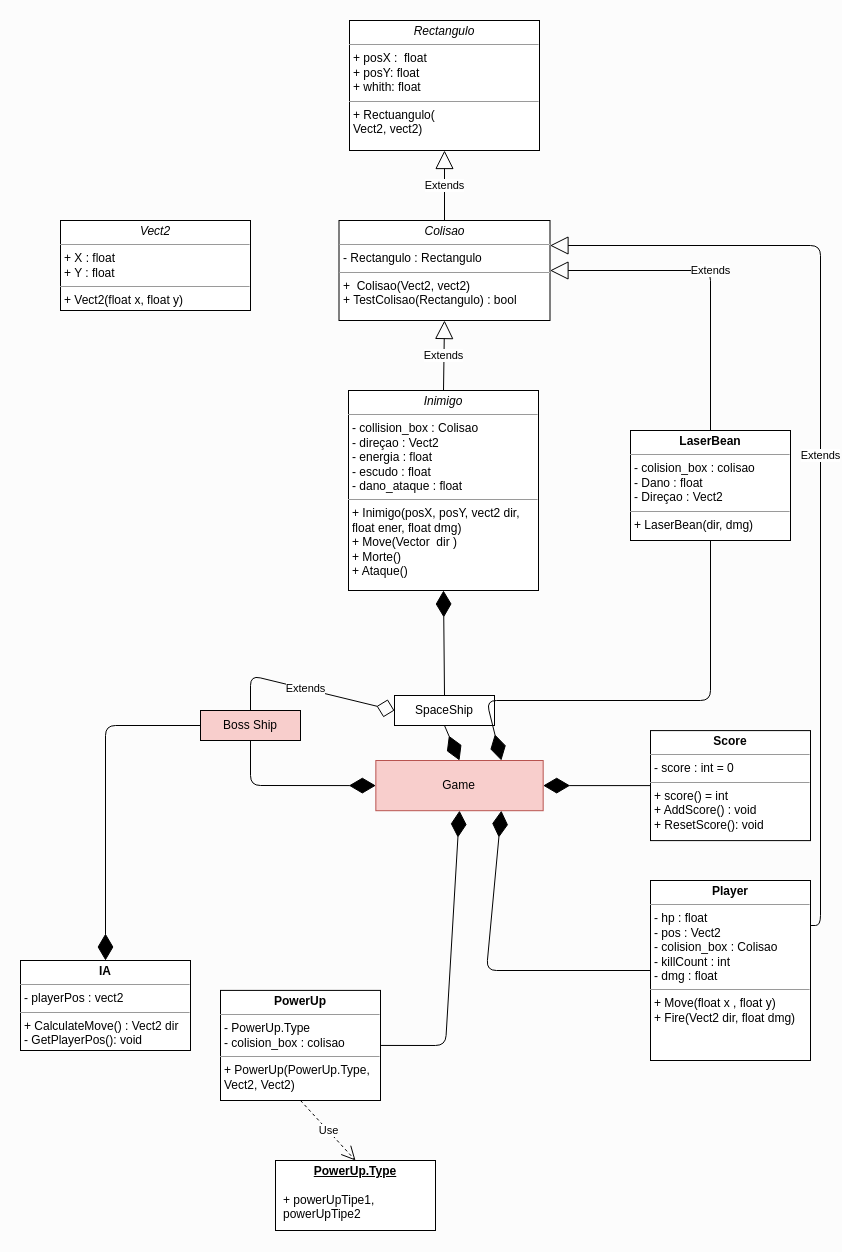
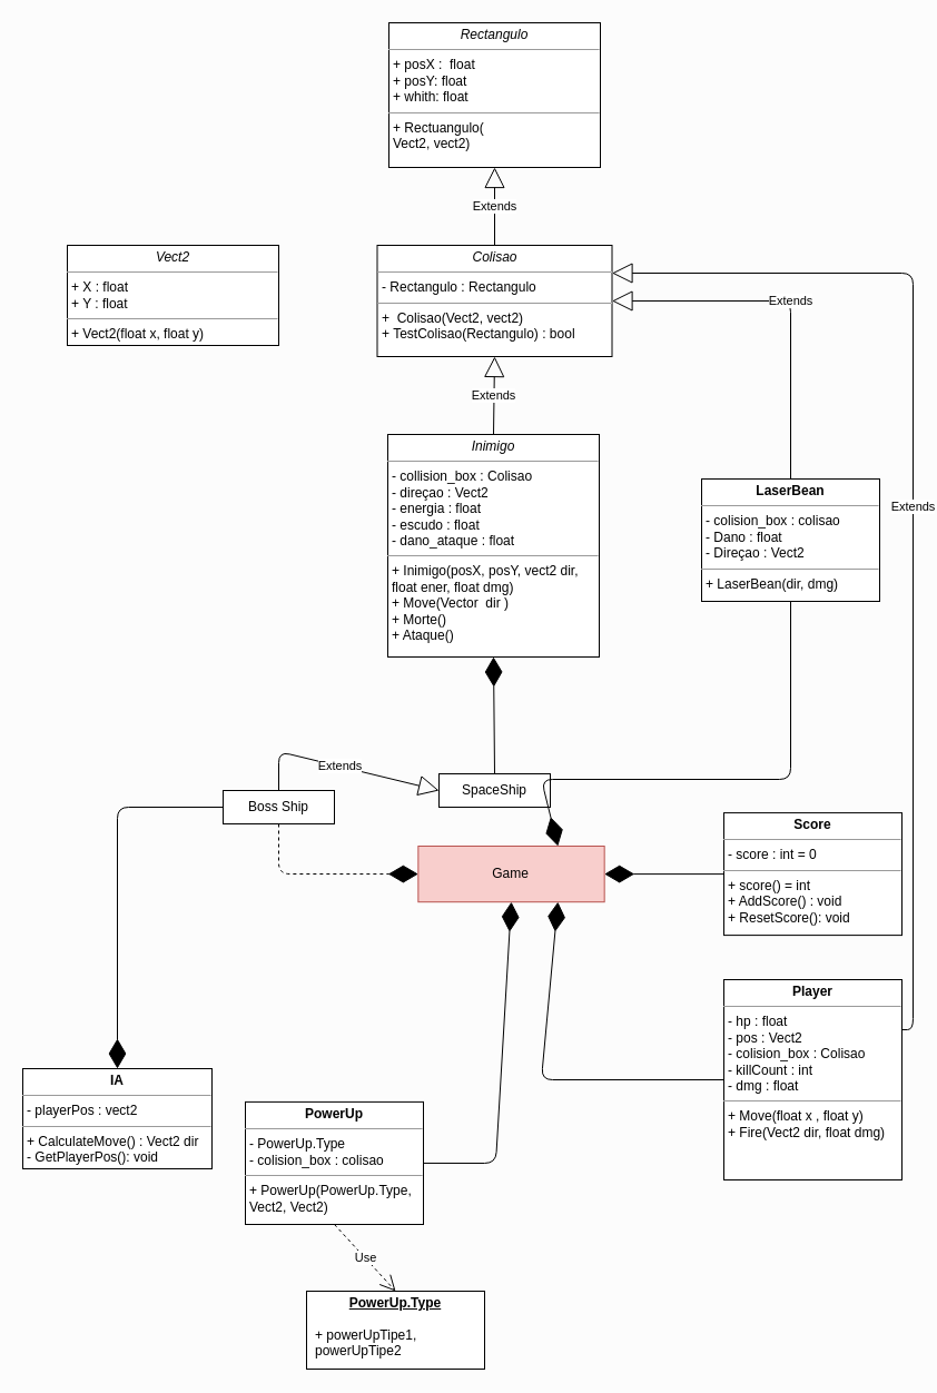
  <mxCell id="0" />
  <mxCell id="1" parent="0" />
  <mxCell id="2" value="SpaceShip" style="rounded=0;whiteSpace=wrap;html=1;" vertex="1" parent="1"><mxGeometry x="394" y="695" width="100" height="30" as="geometry" /></mxCell>
  <mxCell id="3" value="&lt;p style=&quot;margin: 0px ; margin-top: 4px ; text-align: center&quot;&gt;&lt;i&gt;Inimigo&lt;/i&gt;&lt;/p&gt;&lt;hr size=&quot;1&quot;&gt;&lt;p style=&quot;margin: 0px ; margin-left: 4px&quot;&gt;- collision_box : Colisao&lt;br&gt;- direçao : Vect2&lt;/p&gt;&lt;p style=&quot;margin: 0px ; margin-left: 4px&quot;&gt;- energia : float&lt;/p&gt;&lt;p style=&quot;margin: 0px ; margin-left: 4px&quot;&gt;- escudo : float&lt;/p&gt;&lt;p style=&quot;margin: 0px ; margin-left: 4px&quot;&gt;- dano_ataque : float&lt;/p&gt;&lt;hr size=&quot;1&quot;&gt;&lt;p style=&quot;margin: 0px ; margin-left: 4px&quot;&gt;+ Inimigo(posX, posY, vect2 dir,&lt;/p&gt;&lt;p style=&quot;margin: 0px ; margin-left: 4px&quot;&gt;float ener, float dmg)&lt;/p&gt;&lt;p style=&quot;margin: 0px ; margin-left: 4px&quot;&gt;+ Move(Vector&amp;nbsp; dir )&lt;br&gt;+ Morte()&lt;/p&gt;&lt;p style=&quot;margin: 0px ; margin-left: 4px&quot;&gt;+ Ataque()&lt;/p&gt;" style="verticalAlign=top;align=left;overflow=fill;fontSize=12;fontFamily=Helvetica;html=1;" vertex="1" parent="1"><mxGeometry x="348" y="390" width="190" height="200" as="geometry" /></mxCell>
  <mxCell id="4" value="&lt;p style=&quot;margin: 0px ; margin-top: 4px ; text-align: center&quot;&gt;&lt;i&gt;Colisao&lt;/i&gt;&lt;/p&gt;&lt;hr size=&quot;1&quot;&gt;&lt;p style=&quot;margin: 0px ; margin-left: 4px&quot;&gt;- Rectangulo : Rectangulo&lt;br&gt;&lt;/p&gt;&lt;hr size=&quot;1&quot;&gt;&lt;p style=&quot;margin: 0px ; margin-left: 4px&quot;&gt;+&amp;nbsp; Colisao(Vect2, vect2)&lt;/p&gt;&lt;p style=&quot;margin: 0px ; margin-left: 4px&quot;&gt;+ TestColisao(Rectangulo) : bool&lt;br&gt;&lt;br&gt;&lt;/p&gt;" style="verticalAlign=top;align=left;overflow=fill;fontSize=12;fontFamily=Helvetica;html=1;" vertex="1" parent="1"><mxGeometry x="338.5" y="220" width="211" height="100" as="geometry" /></mxCell>
  <mxCell id="5" value="" style="endArrow=diamondThin;endFill=1;endSize=24;html=1;entryX=0.5;entryY=1;entryDx=0;entryDy=0;exitX=0.5;exitY=0;exitDx=0;exitDy=0;" edge="1" parent="1" source="2" target="3"><mxGeometry width="160" relative="1" as="geometry"><mxPoint x="430" y="750" as="sourcePoint" /><mxPoint x="590" y="750" as="targetPoint" /></mxGeometry></mxCell>
  <mxCell id="6" value="&lt;p style=&quot;margin: 0px ; margin-top: 4px ; text-align: center&quot;&gt;&lt;i&gt;Rectangulo&lt;/i&gt;&lt;/p&gt;&lt;hr size=&quot;1&quot;&gt;&lt;p style=&quot;margin: 0px ; margin-left: 4px&quot;&gt;+ posX :&amp;nbsp; float&lt;br&gt;+ posY: float&lt;/p&gt;&lt;p style=&quot;margin: 0px ; margin-left: 4px&quot;&gt;+ whith: float&lt;/p&gt;&lt;hr size=&quot;1&quot;&gt;&lt;p style=&quot;margin: 0px ; margin-left: 4px&quot;&gt;+ Rectuangulo(&lt;/p&gt;&lt;p style=&quot;margin: 0px ; margin-left: 4px&quot;&gt;Vect2, vect2)&lt;br&gt;&lt;br&gt;&lt;/p&gt;" style="verticalAlign=top;align=left;overflow=fill;fontSize=12;fontFamily=Helvetica;html=1;" vertex="1" parent="1"><mxGeometry x="349" y="20" width="190" height="130" as="geometry" /></mxCell>
  <mxCell id="7" value="Extends" style="endArrow=block;endSize=16;endFill=0;html=1;entryX=1;entryY=0.5;entryDx=0;entryDy=0;exitX=0.5;exitY=0;exitDx=0;exitDy=0;" edge="1" parent="1" source="20" target="4"><mxGeometry width="160" relative="1" as="geometry"><mxPoint x="640" y="420" as="sourcePoint" /><mxPoint x="800" y="420" as="targetPoint" /><Array as="points"><mxPoint x="710" y="270" /></Array></mxGeometry></mxCell>
  <mxCell id="8" value="Game" style="rounded=0;whiteSpace=wrap;html=1;fillColor=#f8cecc;strokeColor=#b85450;" vertex="1" parent="1"><mxGeometry x="375.34" y="760" width="167.33" height="50.2" as="geometry" /></mxCell>
- <mxCell id="9" value="" style="endArrow=diamondThin;endFill=1;endSize=24;html=1;exitX=0.5;exitY=1;exitDx=0;exitDy=0;entryX=0.5;entryY=0;entryDx=0;entryDy=0;" edge="1" parent="1" source="2" target="8"><mxGeometry width="160" relative="1" as="geometry"><mxPoint x="470" y="810" as="sourcePoint" /><mxPoint x="390" y="740" as="targetPoint" /></mxGeometry></mxCell>
  <mxCell id="10" value="" style="endArrow=diamondThin;endFill=1;endSize=24;html=1;entryX=1;entryY=0.5;entryDx=0;entryDy=0;exitX=0;exitY=0.5;exitDx=0;exitDy=0;" edge="1" parent="1" source="22" target="8"><mxGeometry width="160" relative="1" as="geometry"><mxPoint x="690" y="805" as="sourcePoint" /><mxPoint x="510" y="805" as="targetPoint" /></mxGeometry></mxCell>
  <mxCell id="11" value="" style="endArrow=diamondThin;endFill=1;endSize=24;html=1;entryX=0.75;entryY=0;entryDx=0;entryDy=0;exitX=0.5;exitY=1;exitDx=0;exitDy=0;" edge="1" parent="1" source="20" target="8"><mxGeometry width="160" relative="1" as="geometry"><mxPoint x="745.5" y="740" as="sourcePoint" /><mxPoint x="549.5" y="740" as="targetPoint" /><Array as="points"><mxPoint x="710" y="700" /><mxPoint x="486" y="700" /></Array></mxGeometry></mxCell>
  <mxCell id="12" value="" style="endArrow=diamondThin;endFill=1;endSize=24;html=1;entryX=0.5;entryY=1;entryDx=0;entryDy=0;exitX=1;exitY=0.5;exitDx=0;exitDy=0;" edge="1" parent="1" source="23" target="8"><mxGeometry width="160" relative="1" as="geometry"><mxPoint x="444" y="870" as="sourcePoint" /><mxPoint x="494" y="880" as="targetPoint" /><Array as="points"><mxPoint x="445" y="1045" /></Array></mxGeometry></mxCell>
  <mxCell id="13" value="Extends" style="endArrow=block;endSize=16;endFill=0;html=1;entryX=0.5;entryY=1;entryDx=0;entryDy=0;exitX=0.5;exitY=0;exitDx=0;exitDy=0;" edge="1" parent="1" source="3" target="4"><mxGeometry width="160" relative="1" as="geometry"><mxPoint x="250" y="430" as="sourcePoint" /><mxPoint x="410" y="430" as="targetPoint" /></mxGeometry></mxCell>
- <mxCell id="14" value="Boss Ship" style="rounded=0;whiteSpace=wrap;html=1;fillColor=#f8cecc;" vertex="1" parent="1"><mxGeometry x="200" y="710" width="100" height="30" as="geometry" /></mxCell>
- <mxCell id="15" value="Extends" style="endArrow=diamond;endSize=16;endFill=0;html=1;entryX=0;entryY=0.5;entryDx=0;entryDy=0;exitX=0.5;exitY=0;exitDx=0;exitDy=0;" edge="1" parent="1" source="14" target="2"><mxGeometry width="160" relative="1" as="geometry"><mxPoint x="454" y="440" as="sourcePoint" /><mxPoint x="454" y="350" as="targetPoint" /><Array as="points"><mxPoint x="250" y="675" /></Array></mxGeometry></mxCell>
- <mxCell id="16" value="" style="endArrow=diamondThin;endFill=1;endSize=24;html=1;exitX=0.5;exitY=1;exitDx=0;exitDy=0;entryX=0;entryY=0.5;entryDx=0;entryDy=0;" edge="1" parent="1" source="14" target="8"><mxGeometry width="160" relative="1" as="geometry"><mxPoint x="454" y="710" as="sourcePoint" /><mxPoint x="454" y="800" as="targetPoint" /><Array as="points"><mxPoint x="250" y="785" /></Array></mxGeometry></mxCell>
+ <mxCell id="14" value="Boss Ship" style="rounded=0;whiteSpace=wrap;html=1;" vertex="1" parent="1"><mxGeometry x="200" y="710" width="100" height="30" as="geometry" /></mxCell>
+ <mxCell id="15" value="Extends" style="endArrow=block;endSize=16;endFill=0;html=1;entryX=0;entryY=0.5;entryDx=0;entryDy=0;exitX=0.5;exitY=0;exitDx=0;exitDy=0;" edge="1" parent="1" source="14" target="2"><mxGeometry width="160" relative="1" as="geometry"><mxPoint x="454" y="440" as="sourcePoint" /><mxPoint x="454" y="350" as="targetPoint" /><Array as="points"><mxPoint x="250" y="675" /></Array></mxGeometry></mxCell>
+ <mxCell id="16" value="" style="endArrow=diamondThin;endFill=1;endSize=24;html=1;exitX=0.5;exitY=1;exitDx=0;exitDy=0;entryX=0;entryY=0.5;entryDx=0;entryDy=0;dashed=1;" edge="1" parent="1" source="14" target="8"><mxGeometry width="160" relative="1" as="geometry"><mxPoint x="454" y="710" as="sourcePoint" /><mxPoint x="454" y="800" as="targetPoint" /><Array as="points"><mxPoint x="250" y="785" /></Array></mxGeometry></mxCell>
  <mxCell id="17" value="&lt;p style=&quot;margin: 0px ; margin-top: 4px ; text-align: center ; text-decoration: underline&quot;&gt;&lt;b&gt;PowerUp.Type&lt;/b&gt;&lt;/p&gt;&lt;p style=&quot;margin: 0px ; margin-left: 8px&quot;&gt;&lt;br&gt;&lt;/p&gt;&lt;p style=&quot;margin: 0px ; margin-left: 8px&quot;&gt;+ powerUpTipe1,&lt;/p&gt;&lt;p style=&quot;margin: 0px ; margin-left: 8px&quot;&gt;powerUpTipe2&lt;br&gt;&lt;br&gt;&lt;/p&gt;" style="verticalAlign=top;align=left;overflow=fill;fontSize=12;fontFamily=Helvetica;html=1;" vertex="1" parent="1"><mxGeometry x="275" y="1160" width="160" height="70" as="geometry" /></mxCell>
  <mxCell id="18" value="Use" style="endArrow=open;endSize=12;dashed=1;html=1;exitX=0.5;exitY=1;exitDx=0;exitDy=0;entryX=0.5;entryY=0;entryDx=0;entryDy=0;" edge="1" parent="1" source="23" target="17"><mxGeometry width="160" relative="1" as="geometry"><mxPoint x="300" y="1030" as="sourcePoint" /><mxPoint x="266" y="1110" as="targetPoint" /></mxGeometry></mxCell>
  <mxCell id="19" value="Extends" style="endArrow=block;endSize=16;endFill=0;html=1;entryX=0.5;entryY=1;entryDx=0;entryDy=0;exitX=0.5;exitY=0;exitDx=0;exitDy=0;" edge="1" parent="1" source="4" target="6"><mxGeometry width="160" relative="1" as="geometry"><mxPoint x="220" y="210" as="sourcePoint" /><mxPoint x="380" y="210" as="targetPoint" /></mxGeometry></mxCell>
  <mxCell id="20" value="&lt;p style=&quot;margin: 0px ; margin-top: 4px ; text-align: center&quot;&gt;&lt;b&gt;LaserBean&lt;/b&gt;&lt;/p&gt;&lt;hr size=&quot;1&quot;&gt;&lt;p style=&quot;margin: 0px ; margin-left: 4px&quot;&gt;- colision_box : colisao&lt;/p&gt;&lt;p style=&quot;margin: 0px ; margin-left: 4px&quot;&gt;- Dano : float&lt;/p&gt;&lt;p style=&quot;margin: 0px ; margin-left: 4px&quot;&gt;- Direçao : Vect2&lt;/p&gt;&lt;hr size=&quot;1&quot;&gt;&lt;p style=&quot;margin: 0px ; margin-left: 4px&quot;&gt;+ LaserBean(dir, dmg)&lt;/p&gt;" style="verticalAlign=top;align=left;overflow=fill;fontSize=12;fontFamily=Helvetica;html=1;" vertex="1" parent="1"><mxGeometry x="630" y="430" width="160" height="110" as="geometry" /></mxCell>
  <mxCell id="21" value="&lt;p style=&quot;margin: 0px ; margin-top: 4px ; text-align: center&quot;&gt;&lt;i&gt;Vect2&lt;/i&gt;&lt;/p&gt;&lt;hr size=&quot;1&quot;&gt;&lt;p style=&quot;margin: 0px ; margin-left: 4px&quot;&gt;+ X : float&lt;br&gt;&lt;/p&gt;&lt;p style=&quot;margin: 0px ; margin-left: 4px&quot;&gt;+ Y : float&lt;/p&gt;&lt;hr size=&quot;1&quot;&gt;&lt;p style=&quot;margin: 0px ; margin-left: 4px&quot;&gt;+ Vect2(float x, float y)&lt;/p&gt;" style="verticalAlign=top;align=left;overflow=fill;fontSize=12;fontFamily=Helvetica;html=1;" vertex="1" parent="1"><mxGeometry x="60" y="220" width="190" height="90" as="geometry" /></mxCell>
  <mxCell id="22" value="&lt;p style=&quot;margin: 0px ; margin-top: 4px ; text-align: center&quot;&gt;&lt;b&gt;Score&lt;/b&gt;&lt;/p&gt;&lt;hr size=&quot;1&quot;&gt;&lt;p style=&quot;margin: 0px ; margin-left: 4px&quot;&gt;- score : int = 0&lt;br&gt;&lt;/p&gt;&lt;hr size=&quot;1&quot;&gt;&lt;p style=&quot;margin: 0px ; margin-left: 4px&quot;&gt;+ score() = int&lt;/p&gt;&lt;p style=&quot;margin: 0px ; margin-left: 4px&quot;&gt;+ AddScore() : void&lt;/p&gt;&lt;p style=&quot;margin: 0px ; margin-left: 4px&quot;&gt;+ ResetScore(): void&lt;/p&gt;&lt;p style=&quot;margin: 0px ; margin-left: 4px&quot;&gt;&lt;br&gt;&lt;/p&gt;&lt;p style=&quot;margin: 0px ; margin-left: 4px&quot;&gt;&lt;br&gt;&lt;/p&gt;" style="verticalAlign=top;align=left;overflow=fill;fontSize=12;fontFamily=Helvetica;html=1;" vertex="1" parent="1"><mxGeometry x="650" y="730.1" width="160" height="110" as="geometry" /></mxCell>
  <mxCell id="23" value="&lt;p style=&quot;margin: 0px ; margin-top: 4px ; text-align: center&quot;&gt;&lt;b&gt;PowerUp&lt;/b&gt;&lt;/p&gt;&lt;hr size=&quot;1&quot;&gt;&lt;p style=&quot;margin: 0px ; margin-left: 4px&quot;&gt;- PowerUp.Type&lt;br&gt;&lt;/p&gt;&lt;p style=&quot;margin: 0px ; margin-left: 4px&quot;&gt;- colision_box : colisao&lt;/p&gt;&lt;hr size=&quot;1&quot;&gt;&lt;p style=&quot;margin: 0px ; margin-left: 4px&quot;&gt;+ PowerUp(PowerUp.Type,&lt;/p&gt;&lt;p style=&quot;margin: 0px ; margin-left: 4px&quot;&gt;Vect2, Vect2)&lt;/p&gt;&lt;p style=&quot;margin: 0px ; margin-left: 4px&quot;&gt;&lt;br&gt;&lt;/p&gt;&lt;p style=&quot;margin: 0px ; margin-left: 4px&quot;&gt;&lt;br&gt;&lt;/p&gt;" style="verticalAlign=top;align=left;overflow=fill;fontSize=12;fontFamily=Helvetica;html=1;" vertex="1" parent="1"><mxGeometry x="220" y="989.9" width="160" height="110.1" as="geometry" /></mxCell>
  <mxCell id="24" value="&lt;p style=&quot;margin: 0px ; margin-top: 4px ; text-align: center&quot;&gt;&lt;b&gt;IA&lt;/b&gt;&lt;/p&gt;&lt;hr size=&quot;1&quot;&gt;&lt;p style=&quot;margin: 0px ; margin-left: 4px&quot;&gt;- playerPos : vect2&lt;br&gt;&lt;/p&gt;&lt;hr size=&quot;1&quot;&gt;&lt;p style=&quot;margin: 0px ; margin-left: 4px&quot;&gt;+ CalculateMove() : Vect2 dir&lt;/p&gt;&lt;p style=&quot;margin: 0px ; margin-left: 4px&quot;&gt;- GetPlayerPos(): void&lt;/p&gt;&lt;p style=&quot;margin: 0px ; margin-left: 4px&quot;&gt;&lt;br&gt;&lt;/p&gt;&lt;p style=&quot;margin: 0px ; margin-left: 4px&quot;&gt;&lt;br&gt;&lt;/p&gt;" style="verticalAlign=top;align=left;overflow=fill;fontSize=12;fontFamily=Helvetica;html=1;" vertex="1" parent="1"><mxGeometry x="20" y="960" width="170" height="90" as="geometry" /></mxCell>
  <mxCell id="25" value="" style="endArrow=diamondThin;endFill=1;endSize=24;html=1;exitX=0;exitY=0.5;exitDx=0;exitDy=0;entryX=0.5;entryY=0;entryDx=0;entryDy=0;" edge="1" parent="1" source="14" target="24"><mxGeometry width="160" relative="1" as="geometry"><mxPoint x="260" y="750" as="sourcePoint" /><mxPoint x="370.34" y="795.1" as="targetPoint" /><Array as="points"><mxPoint x="105" y="725" /></Array></mxGeometry></mxCell>
  <mxCell id="26" value="&lt;p style=&quot;margin: 0px ; margin-top: 4px ; text-align: center&quot;&gt;&lt;b&gt;Player&lt;/b&gt;&lt;/p&gt;&lt;hr size=&quot;1&quot;&gt;&lt;p style=&quot;margin: 0px ; margin-left: 4px&quot;&gt;- hp : float&lt;br&gt;&lt;/p&gt;&lt;p style=&quot;margin: 0px ; margin-left: 4px&quot;&gt;- pos : Vect2&lt;/p&gt;&lt;p style=&quot;margin: 0px ; margin-left: 4px&quot;&gt;- colision_box : Colisao&lt;/p&gt;&lt;p style=&quot;margin: 0px ; margin-left: 4px&quot;&gt;- killCount : int&lt;/p&gt;&lt;p style=&quot;margin: 0px ; margin-left: 4px&quot;&gt;- dmg : float&lt;/p&gt;&lt;hr size=&quot;1&quot;&gt;&lt;p style=&quot;margin: 0px ; margin-left: 4px&quot;&gt;+ Move(float x , float y)&lt;/p&gt;&lt;p style=&quot;margin: 0px ; margin-left: 4px&quot;&gt;+ Fire(Vect2 dir, float dmg)&lt;/p&gt;&lt;p style=&quot;margin: 0px ; margin-left: 4px&quot;&gt;&lt;br&gt;&lt;/p&gt;&lt;p style=&quot;margin: 0px ; margin-left: 4px&quot;&gt;&lt;br&gt;&lt;/p&gt;" style="verticalAlign=top;align=left;overflow=fill;fontSize=12;fontFamily=Helvetica;html=1;gradientColor=none;" vertex="1" parent="1"><mxGeometry x="650" y="880" width="160" height="180" as="geometry" /></mxCell>
  <mxCell id="27" value="" style="endArrow=diamondThin;endFill=1;endSize=24;html=1;entryX=0.75;entryY=1;entryDx=0;entryDy=0;exitX=0;exitY=0.5;exitDx=0;exitDy=0;" edge="1" parent="1" source="26" target="8"><mxGeometry width="160" relative="1" as="geometry"><mxPoint x="420" y="924.95" as="sourcePoint" /><mxPoint x="454.005" y="820.2" as="targetPoint" /><Array as="points"><mxPoint x="486" y="970" /></Array></mxGeometry></mxCell>
  <mxCell id="28" value="Extends" style="endArrow=block;endSize=16;endFill=0;html=1;entryX=1;entryY=0.25;entryDx=0;entryDy=0;exitX=1;exitY=0.25;exitDx=0;exitDy=0;" edge="1" parent="1" source="26" target="4"><mxGeometry width="160" relative="1" as="geometry"><mxPoint x="820" y="770" as="sourcePoint" /><mxPoint x="570" y="250" as="targetPoint" /><Array as="points"><mxPoint x="820" y="925" /><mxPoint x="820" y="245" /></Array></mxGeometry></mxCell>
